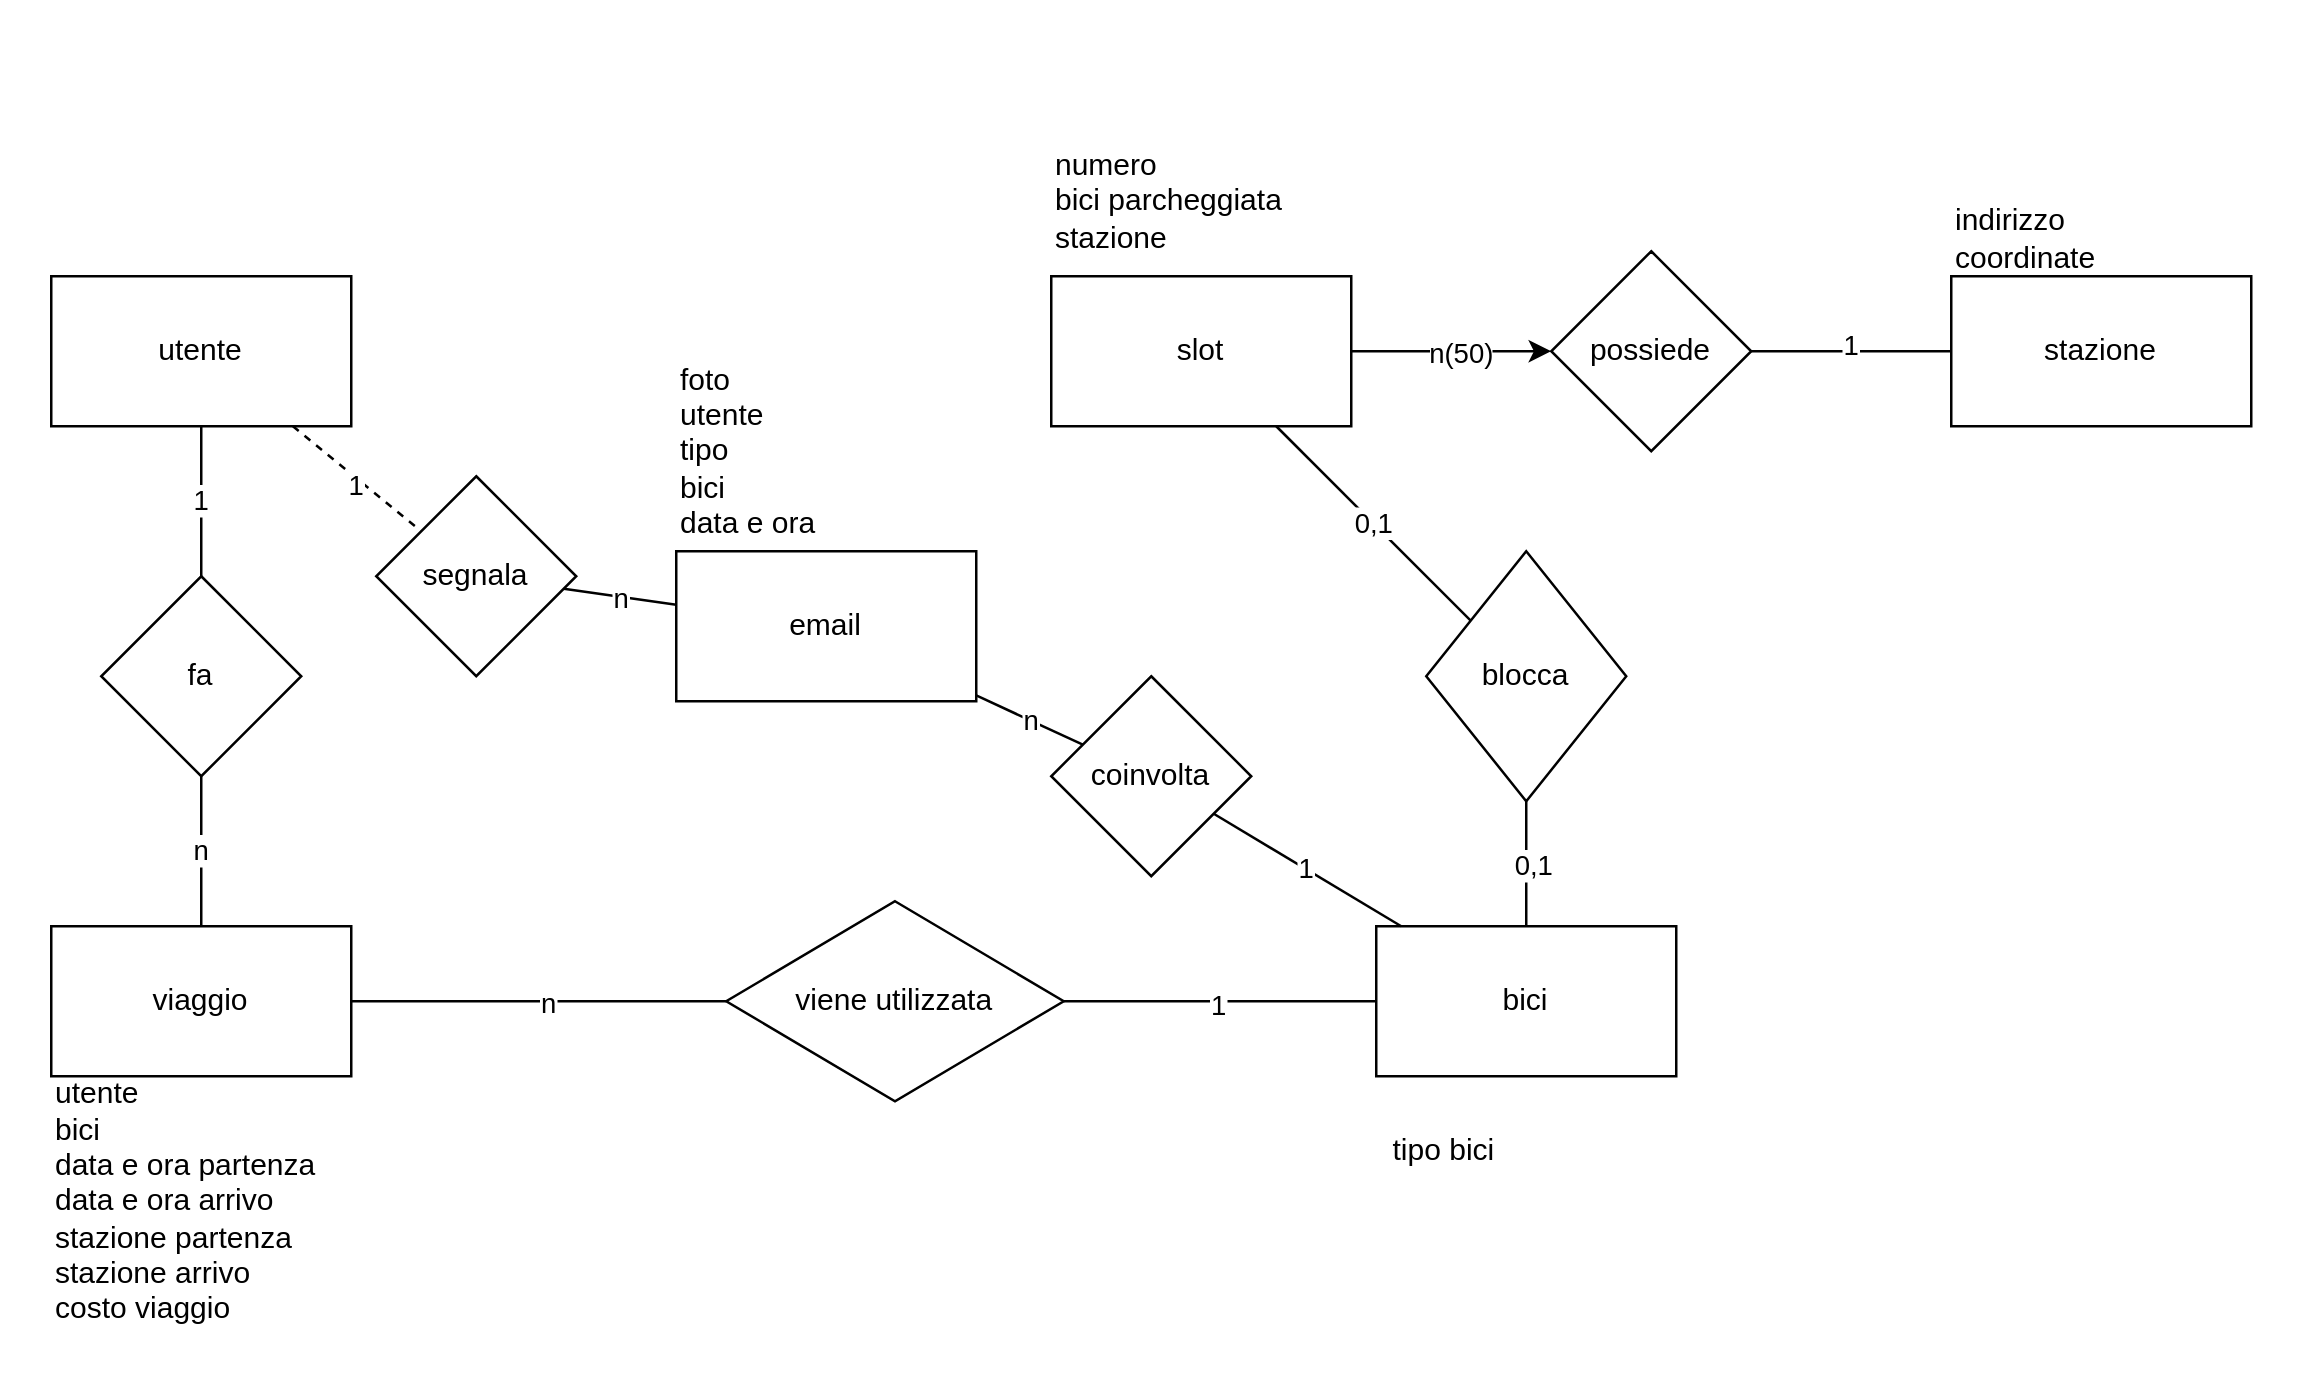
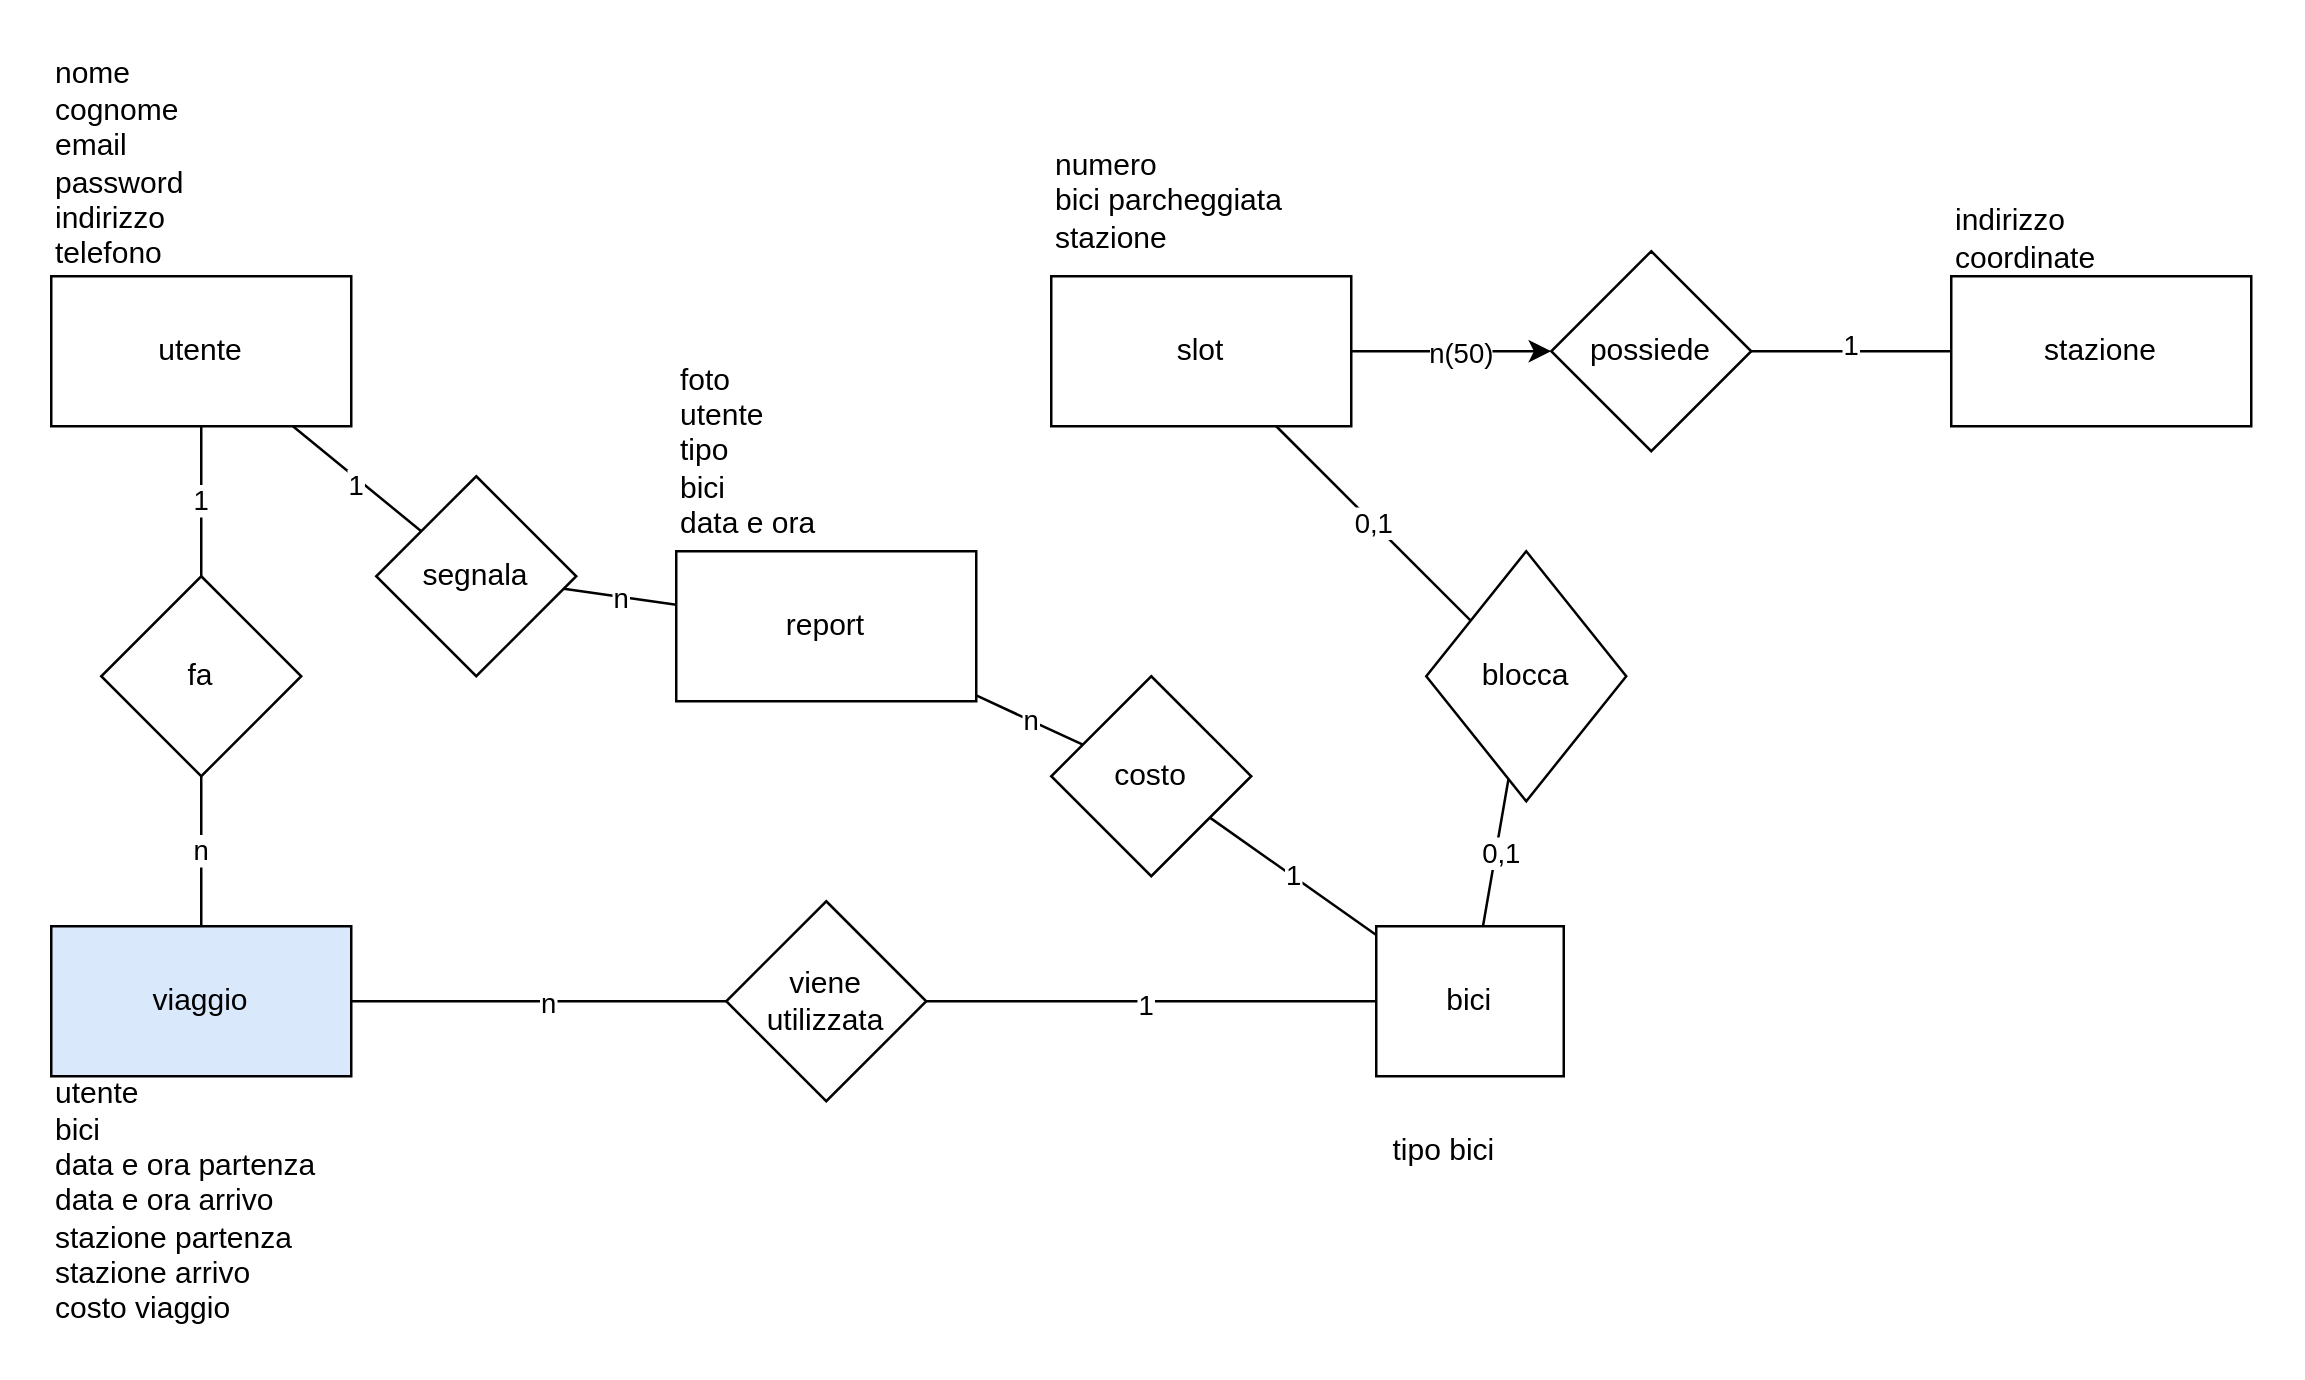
  <mxCell id="0" />
  <mxCell id="1" parent="0" />
  <mxCell id="2" value="utente" style="rounded=0;whiteSpace=wrap;html=1;" vertex="1" parent="1"><mxGeometry x="20" y="110" width="120" height="60" as="geometry" /></mxCell>
- <mxCell id="3" value="bici" style="rounded=0;whiteSpace=wrap;html=1;" vertex="1" parent="1"><mxGeometry x="550" y="370" width="120" height="60" as="geometry" /></mxCell>
+ <mxCell id="3" value="bici" style="rounded=0;whiteSpace=wrap;html=1;" vertex="1" parent="1"><mxGeometry x="550" y="370" width="75" height="60" as="geometry" /></mxCell>
  <mxCell id="4" value="stazione" style="rounded=0;whiteSpace=wrap;html=1;" vertex="1" parent="1"><mxGeometry x="780" y="110" width="120" height="60" as="geometry" /></mxCell>
  <mxCell id="5" value="slot" style="rounded=0;whiteSpace=wrap;html=1;" vertex="1" parent="1"><mxGeometry x="420" y="110" width="120" height="60" as="geometry" /></mxCell>
- <mxCell id="6" value="viaggio" style="rounded=0;whiteSpace=wrap;html=1;" vertex="1" parent="1"><mxGeometry x="20" y="370" width="120" height="60" as="geometry" /></mxCell>
+ <mxCell id="6" value="viaggio" style="rounded=0;whiteSpace=wrap;html=1;fillColor=#dae8fc;" vertex="1" parent="1"><mxGeometry x="20" y="370" width="120" height="60" as="geometry" /></mxCell>
  <mxCell id="7" value="possiede" style="rhombus;whiteSpace=wrap;html=1;" vertex="1" parent="1"><mxGeometry x="620" y="100" width="80" height="80" as="geometry" /></mxCell>
  <mxCell id="8" value="" style="endArrow=none;html=1;" edge="1" parent="1" source="7" target="4"><mxGeometry width="50" height="50" relative="1" as="geometry"><mxPoint x="490" y="320" as="sourcePoint" /><mxPoint x="540" y="270" as="targetPoint" /></mxGeometry></mxCell>
  <mxCell id="9" value="1" style="edgeLabel;html=1;align=center;verticalAlign=middle;resizable=0;points=[];" vertex="1" connectable="0" parent="8"><mxGeometry x="-0.021" y="3" relative="1" as="geometry"><mxPoint as="offset" /></mxGeometry></mxCell>
  <mxCell id="10" value="" style="endArrow=classic;html=1;" edge="1" parent="1" source="5" target="7"><mxGeometry width="50" height="50" relative="1" as="geometry"><mxPoint x="290" y="280" as="sourcePoint" /><mxPoint x="340" y="230" as="targetPoint" /></mxGeometry></mxCell>
  <mxCell id="11" value="n(50)" style="edgeLabel;html=1;align=center;verticalAlign=middle;resizable=0;points=[];" vertex="1" connectable="0" parent="10"><mxGeometry x="0.068" relative="1" as="geometry"><mxPoint as="offset" /></mxGeometry></mxCell>
  <mxCell id="12" value="blocca" style="rhombus;whiteSpace=wrap;html=1;" vertex="1" parent="1"><mxGeometry x="570" y="220" width="80" height="100" as="geometry" /></mxCell>
  <mxCell id="13" value="0,1" style="endArrow=none;html=1;" edge="1" parent="1" source="12" target="5"><mxGeometry width="50" height="50" relative="1" as="geometry"><mxPoint x="330" y="310" as="sourcePoint" /><mxPoint x="380" y="260" as="targetPoint" /></mxGeometry></mxCell>
  <mxCell id="14" value="" style="endArrow=none;html=1;" edge="1" parent="1" source="3" target="12"><mxGeometry width="50" height="50" relative="1" as="geometry"><mxPoint x="360" y="350" as="sourcePoint" /><mxPoint x="410" y="300" as="targetPoint" /></mxGeometry></mxCell>
  <mxCell id="15" value="0,1" style="edgeLabel;html=1;align=center;verticalAlign=middle;resizable=0;points=[];" vertex="1" connectable="0" parent="14"><mxGeometry x="0.008" y="-2" relative="1" as="geometry"><mxPoint as="offset" /></mxGeometry></mxCell>
- <mxCell id="16" value="viene utilizzata" style="rhombus;whiteSpace=wrap;html=1;" vertex="1" parent="1"><mxGeometry x="290" y="360" width="135" height="80" as="geometry" /></mxCell>
+ <mxCell id="16" value="viene utilizzata" style="rhombus;whiteSpace=wrap;html=1;" vertex="1" parent="1"><mxGeometry x="290" y="360" width="80" height="80" as="geometry" /></mxCell>
  <mxCell id="17" value="" style="endArrow=none;html=1;" edge="1" parent="1" source="6" target="16"><mxGeometry width="50" height="50" relative="1" as="geometry"><mxPoint x="190" y="520" as="sourcePoint" /><mxPoint x="240" y="470" as="targetPoint" /></mxGeometry></mxCell>
  <mxCell id="18" value="n" style="edgeLabel;html=1;align=center;verticalAlign=middle;resizable=0;points=[];" vertex="1" connectable="0" parent="17"><mxGeometry x="0.042" relative="1" as="geometry"><mxPoint as="offset" /></mxGeometry></mxCell>
  <mxCell id="19" value="" style="endArrow=none;html=1;" edge="1" parent="1" source="16" target="3"><mxGeometry width="50" height="50" relative="1" as="geometry"><mxPoint x="280" y="550" as="sourcePoint" /><mxPoint x="330" y="500" as="targetPoint" /></mxGeometry></mxCell>
  <mxCell id="20" value="1" style="edgeLabel;html=1;align=center;verticalAlign=middle;resizable=0;points=[];" vertex="1" connectable="0" parent="19"><mxGeometry x="-0.028" y="-1" relative="1" as="geometry"><mxPoint as="offset" /></mxGeometry></mxCell>
  <mxCell id="21" value="fa" style="rhombus;whiteSpace=wrap;html=1;" vertex="1" parent="1"><mxGeometry x="40" y="230" width="80" height="80" as="geometry" /></mxCell>
  <mxCell id="22" value="1" style="endArrow=none;html=1;" edge="1" parent="1" source="21" target="2"><mxGeometry width="50" height="50" relative="1" as="geometry"><mxPoint x="190" y="260" as="sourcePoint" /><mxPoint x="240" y="210" as="targetPoint" /></mxGeometry></mxCell>
  <mxCell id="23" value="n" style="endArrow=none;html=1;" edge="1" parent="1" source="21" target="6"><mxGeometry width="50" height="50" relative="1" as="geometry"><mxPoint x="240" y="270" as="sourcePoint" /><mxPoint x="290" y="220" as="targetPoint" /></mxGeometry></mxCell>
+ <mxCell id="24" value="nome&lt;br&gt;cognome&lt;br&gt;email&lt;br&gt;password&lt;br&gt;indirizzo&lt;br&gt;telefono" style="text;html=1;strokeColor=none;fillColor=none;align=left;verticalAlign=middle;whiteSpace=wrap;rounded=0;" vertex="1" parent="1"><mxGeometry x="20" y="20" width="100" height="90" as="geometry" /></mxCell>
  <mxCell id="25" value="utente&lt;br&gt;bici&lt;br&gt;data e ora partenza&lt;br&gt;data e ora arrivo&lt;br&gt;stazione partenza&lt;br&gt;stazione arrivo&lt;br&gt;costo viaggio" style="text;html=1;strokeColor=none;fillColor=none;align=left;verticalAlign=middle;whiteSpace=wrap;rounded=0;" vertex="1" parent="1"><mxGeometry x="20" y="430" width="120" height="100" as="geometry" /></mxCell>
  <mxCell id="26" value="tipo bici" style="text;html=1;strokeColor=none;fillColor=none;align=left;verticalAlign=middle;whiteSpace=wrap;rounded=0;" vertex="1" parent="1"><mxGeometry x="555" y="445" width="120" height="30" as="geometry" /></mxCell>
  <mxCell id="27" value="numero&lt;br&gt;bici parcheggiata&lt;br&gt;stazione&lt;br&gt;" style="text;html=1;strokeColor=none;fillColor=none;align=left;verticalAlign=middle;whiteSpace=wrap;rounded=0;" vertex="1" parent="1"><mxGeometry x="420" y="50" width="120" height="60" as="geometry" /></mxCell>
  <mxCell id="28" value="indirizzo&lt;br&gt;coordinate" style="text;html=1;strokeColor=none;fillColor=none;align=left;verticalAlign=middle;whiteSpace=wrap;rounded=0;" vertex="1" parent="1"><mxGeometry x="780" y="80" width="120" height="30" as="geometry" /></mxCell>
- <mxCell id="29" value="email" style="rounded=0;whiteSpace=wrap;html=1;" vertex="1" parent="1"><mxGeometry x="270" y="220" width="120" height="60" as="geometry" /></mxCell>
+ <mxCell id="29" value="report" style="rounded=0;whiteSpace=wrap;html=1;" vertex="1" parent="1"><mxGeometry x="270" y="220" width="120" height="60" as="geometry" /></mxCell>
  <mxCell id="30" value="foto&lt;br&gt;utente&lt;br&gt;tipo&lt;br&gt;bici&lt;br&gt;data e ora" style="text;html=1;strokeColor=none;fillColor=none;align=left;verticalAlign=middle;whiteSpace=wrap;rounded=0;" vertex="1" parent="1"><mxGeometry x="270" y="140" width="60" height="80" as="geometry" /></mxCell>
  <mxCell id="31" value="segnala" style="rhombus;whiteSpace=wrap;html=1;" vertex="1" parent="1"><mxGeometry x="150" y="190" width="80" height="80" as="geometry" /></mxCell>
- <mxCell id="32" value="coinvolta" style="rhombus;whiteSpace=wrap;html=1;" vertex="1" parent="1"><mxGeometry x="420" y="270" width="80" height="80" as="geometry" /></mxCell>
- <mxCell id="33" value="" style="endArrow=none;html=1;dashed=1;" edge="1" parent="1" source="2" target="31"><mxGeometry width="50" height="50" relative="1" as="geometry"><mxPoint x="190" y="140" as="sourcePoint" /><mxPoint x="240" y="90" as="targetPoint" /></mxGeometry></mxCell>
+ <mxCell id="32" value="costo" style="rhombus;whiteSpace=wrap;html=1;" vertex="1" parent="1"><mxGeometry x="420" y="270" width="80" height="80" as="geometry" /></mxCell>
+ <mxCell id="33" value="" style="endArrow=none;html=1;" edge="1" parent="1" source="2" target="31"><mxGeometry width="50" height="50" relative="1" as="geometry"><mxPoint x="190" y="140" as="sourcePoint" /><mxPoint x="240" y="90" as="targetPoint" /></mxGeometry></mxCell>
  <mxCell id="34" value="1" style="edgeLabel;html=1;align=center;verticalAlign=middle;resizable=0;points=[];" vertex="1" connectable="0" parent="33"><mxGeometry x="0.022" y="-3" relative="1" as="geometry"><mxPoint as="offset" /></mxGeometry></mxCell>
  <mxCell id="35" value="" style="endArrow=none;html=1;" edge="1" parent="1" source="31" target="29"><mxGeometry width="50" height="50" relative="1" as="geometry"><mxPoint x="230" y="110" as="sourcePoint" /><mxPoint x="280" y="60" as="targetPoint" /></mxGeometry></mxCell>
  <mxCell id="36" value="n" style="edgeLabel;html=1;align=center;verticalAlign=middle;resizable=0;points=[];" vertex="1" connectable="0" parent="35"><mxGeometry x="0.024" relative="1" as="geometry"><mxPoint as="offset" /></mxGeometry></mxCell>
  <mxCell id="37" value="n" style="endArrow=none;html=1;" edge="1" parent="1" source="32" target="29"><mxGeometry width="50" height="50" relative="1" as="geometry"><mxPoint x="340" y="360" as="sourcePoint" /><mxPoint x="390" y="310" as="targetPoint" /></mxGeometry></mxCell>
  <mxCell id="38" value="1" style="endArrow=none;html=1;" edge="1" parent="1" source="3" target="32"><mxGeometry width="50" height="50" relative="1" as="geometry"><mxPoint x="360" y="370" as="sourcePoint" /><mxPoint x="410" y="320" as="targetPoint" /></mxGeometry></mxCell>
